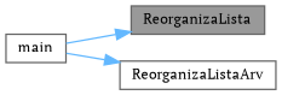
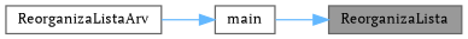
  digraph {
    fontname="PT Serif"
    rankdir=RL
    node [color=grey40 fillcolor=white fontname="PT Serif" fontsize=10 shape=box style=filled]
    edge [color=steelblue1 dir=back fontname="PT Serif" fontsize=10 labelfontname=Helvetica labelfontsize=10 style=solid]
    n1 [color=gray40 fillcolor=grey60 fontcolor=black height=0.2 label=ReorganizaLista width=0.4]
    n2 [height=0.2 label=main width=0.4]
    n3 [height=0.2 label=ReorganizaListaArv width=0.4]
    n1 -> n2
-   n3 -> n2
+   n2 -> n3
  }
